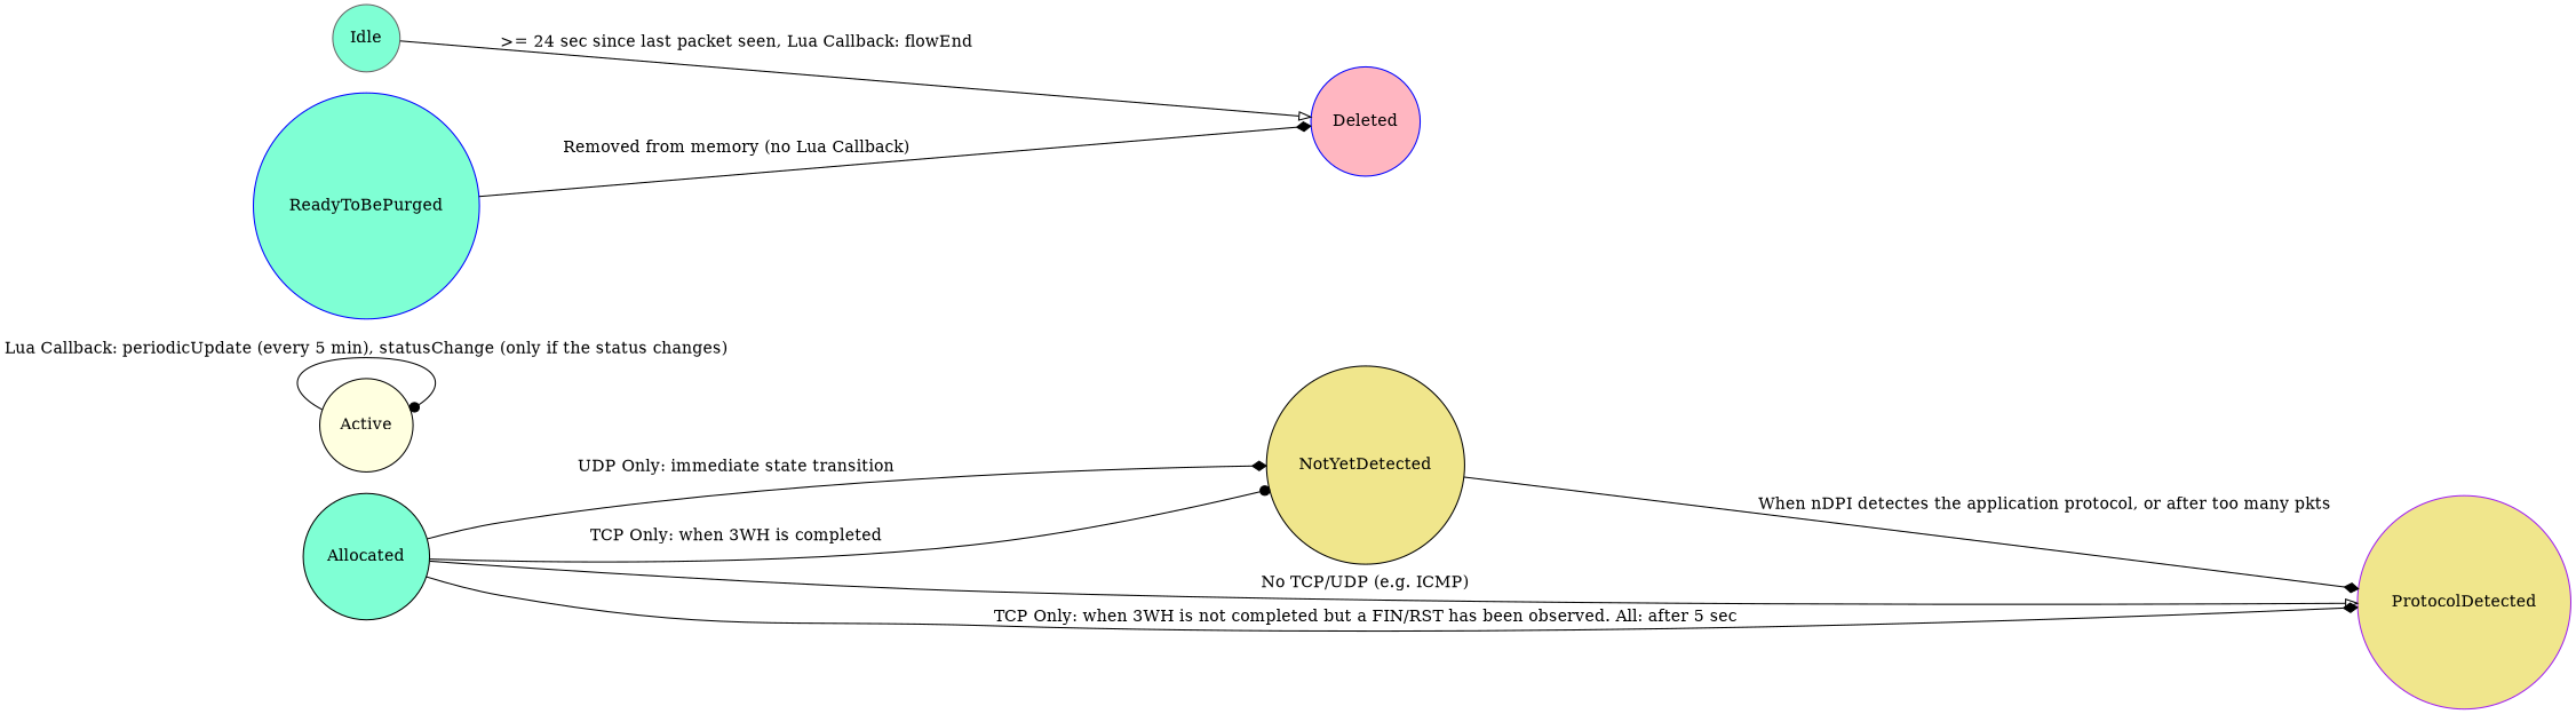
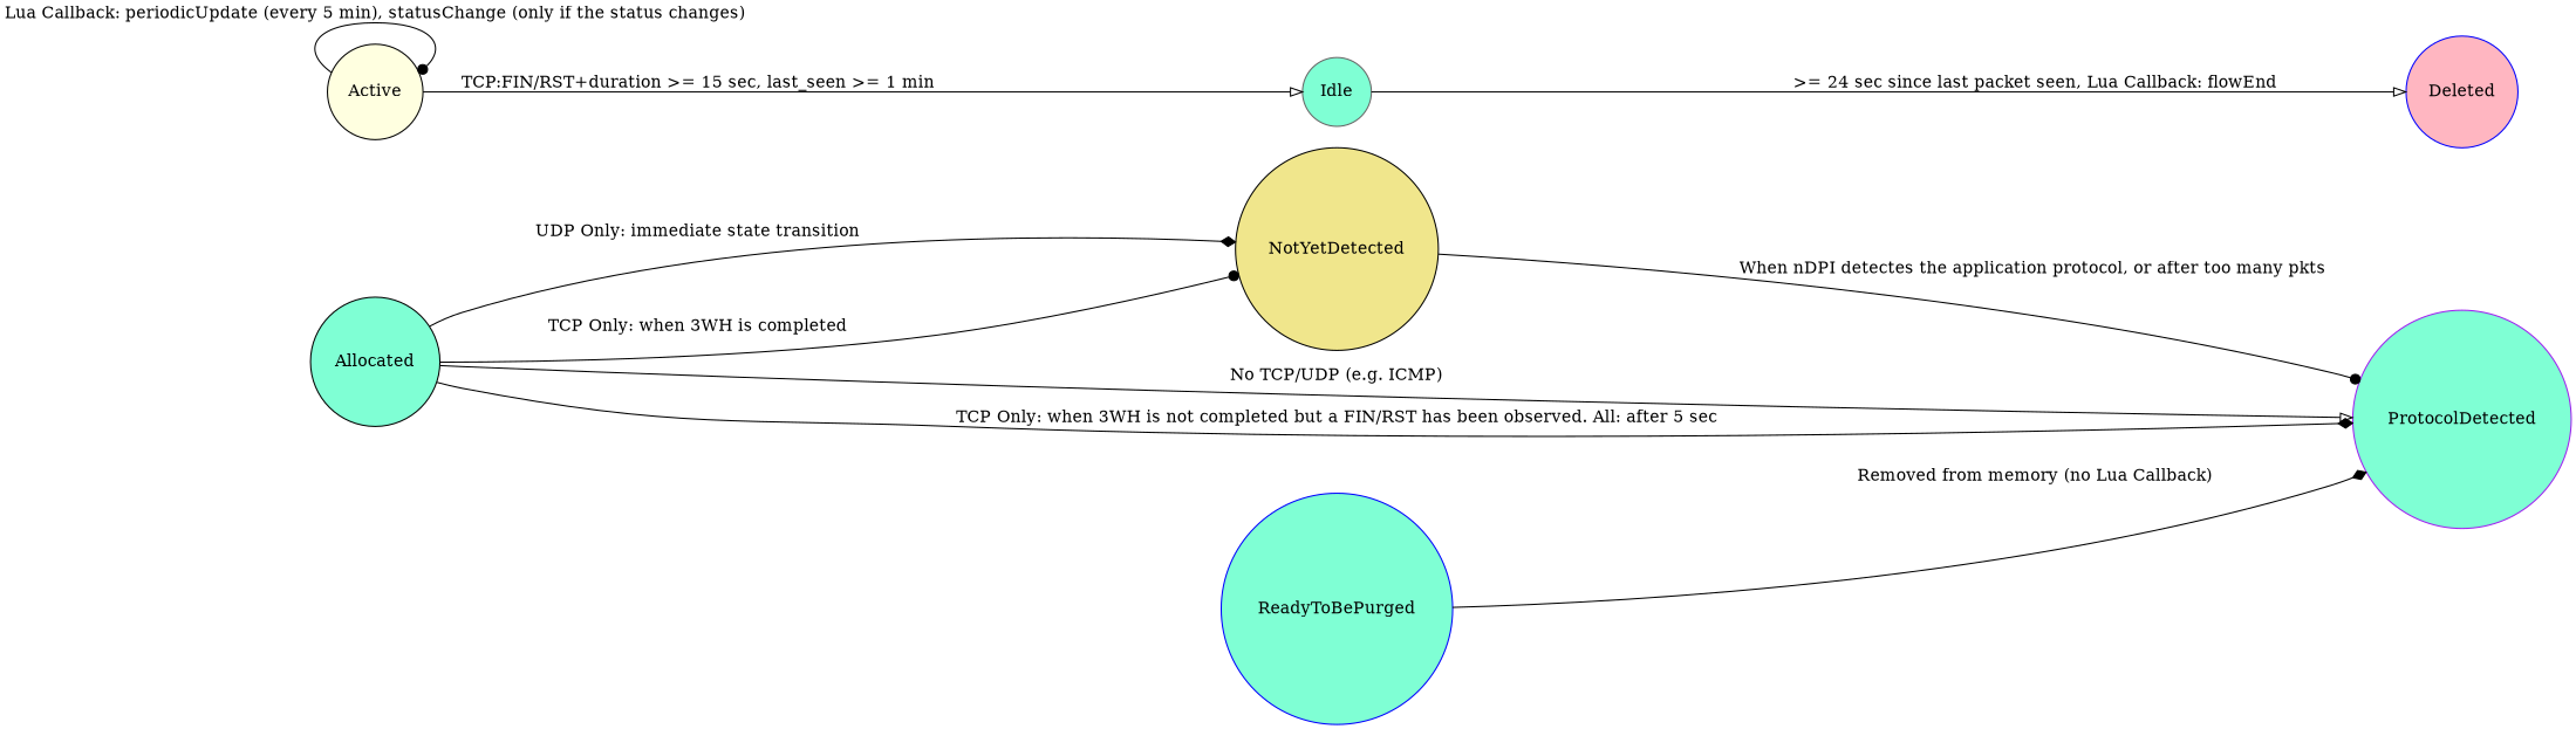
  digraph {
    rankdir=LR
    node [color=black fillcolor=aquamarine shape=circle style=filled]
    edge [arrowhead=diamond]
    NotYetDetected [fillcolor=khaki]
    Allocated
-   ProtocolDetected [color=purple fillcolor=khaki]
+   ProtocolDetected [color=purple]
    Active [fillcolor=lightyellow]
    Idle [color=gray40]
    Deleted [color=blue fillcolor=lightpink]
    ReadyToBePurged [color=blue]
-   NotYetDetected -> ProtocolDetected [label="When nDPI detectes the application protocol, or after too many pkts "]
+   NotYetDetected -> ProtocolDetected [arrowhead=dot label="When nDPI detectes the application protocol, or after too many pkts "]
    Allocated -> NotYetDetected [label="UDP Only: immediate state transition"]
    Allocated -> NotYetDetected [arrowhead=dot label="TCP Only: when 3WH is completed"]
    Allocated -> ProtocolDetected [arrowhead=onormal label="No TCP/UDP (e.g. ICMP)"]
    Allocated -> ProtocolDetected [label="TCP Only: when 3WH is not completed but a FIN/RST has been observed. All: after 5 sec"]
    Active -> Active [arrowhead=dot label="Lua Callback: periodicUpdate (every 5 min), statusChange (only if the status changes)"]
+   Active -> Idle [arrowhead=onormal label="TCP:FIN/RST+duration >= 15 sec, last_seen >= 1 min"]
    Idle -> Deleted [arrowhead=onormal label=">= 24 sec since last packet seen, Lua Callback: flowEnd"]
-   ReadyToBePurged -> Deleted [label="Removed from memory (no Lua Callback)"]
+   ReadyToBePurged -> ProtocolDetected [label="Removed from memory (no Lua Callback)"]
  }
